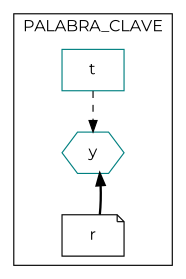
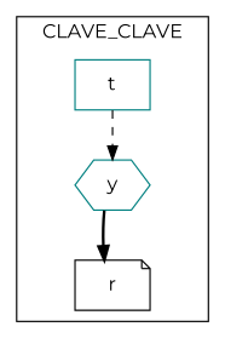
  digraph {
    fontname=Montserrat
    node [color=teal fontname=Montserrat]
    edge [fontname=Montserrat]
    y [shape=hexagon]
    t [shape=box]
    r [color=black shape=note]
    subgraph cluster_1 {
-     label=PALABRA_CLAVE
+     label=CLAVE_CLAVE
      y
      t
      r
    }
    t -> y [style=dashed]
-   r -> y [style=bold]
+   y -> r [style=bold]
  }
